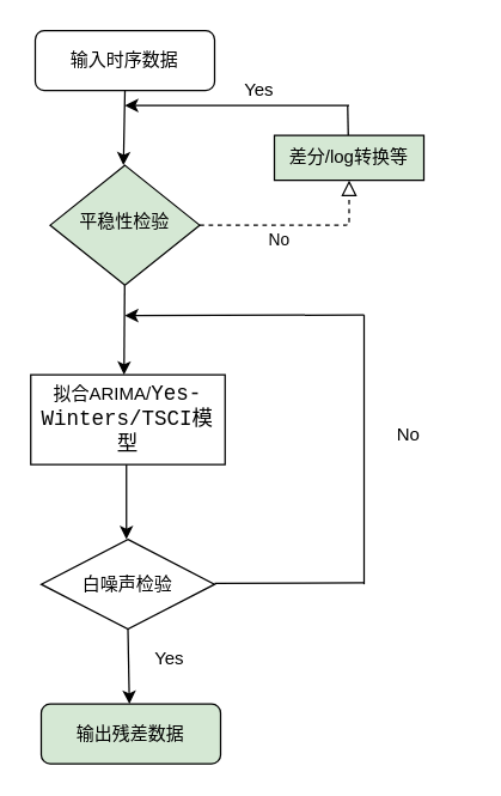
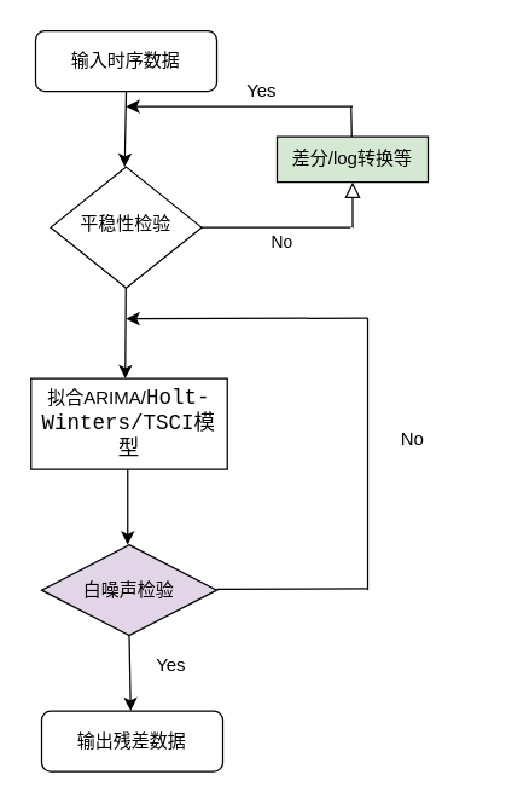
  <mxCell id="0" />
  <mxCell id="1" parent="0" />
  <mxCell id="2" value="输入时序数据" style="rounded=1;whiteSpace=wrap;html=1;fontSize=12;glass=0;strokeWidth=1;shadow=0;" parent="1" vertex="1"><mxGeometry x="23" y="20" width="120" height="40" as="geometry" /></mxCell>
- <mxCell id="3" value="No" style="edgeStyle=orthogonalEdgeStyle;rounded=0;html=1;jettySize=auto;orthogonalLoop=1;fontSize=11;endArrow=block;endFill=0;endSize=8;strokeWidth=1;shadow=0;labelBackgroundColor=none;entryX=0.5;entryY=1;entryDx=0;entryDy=0;dashed=1;" parent="1" source="4" target="17" edge="1"><mxGeometry x="-0.166" y="-10" relative="1" as="geometry"><mxPoint x="-1" as="offset" /><mxPoint x="233" y="130" as="targetPoint" /></mxGeometry></mxCell>
- <mxCell id="4" value="平稳性检验" style="rhombus;whiteSpace=wrap;html=1;shadow=0;fontFamily=Helvetica;fontSize=12;align=center;strokeWidth=1;spacing=6;spacingTop=-4;fillColor=#d5e8d4;" parent="1" vertex="1"><mxGeometry x="33" y="110" width="100" height="80" as="geometry" /></mxCell>
- <mxCell id="5" value="输出残差数据" style="rounded=1;whiteSpace=wrap;html=1;fontSize=12;glass=0;strokeWidth=1;shadow=0;fillColor=#d5e8d4;" parent="1" vertex="1"><mxGeometry x="27" y="470" width="120" height="40" as="geometry" /></mxCell>
+ <mxCell id="3" value="No" style="edgeStyle=orthogonalEdgeStyle;rounded=0;html=1;jettySize=auto;orthogonalLoop=1;fontSize=11;endArrow=block;endFill=0;endSize=8;strokeWidth=1;shadow=0;labelBackgroundColor=none;entryX=0.5;entryY=1;entryDx=0;entryDy=0;" parent="1" source="4" target="17" edge="1"><mxGeometry x="-0.166" y="-10" relative="1" as="geometry"><mxPoint x="-1" as="offset" /><mxPoint x="233" y="130" as="targetPoint" /></mxGeometry></mxCell>
+ <mxCell id="4" value="平稳性检验" style="rhombus;whiteSpace=wrap;html=1;shadow=0;fontFamily=Helvetica;fontSize=12;align=center;strokeWidth=1;spacing=6;spacingTop=-4;" parent="1" vertex="1"><mxGeometry x="33" y="110" width="100" height="80" as="geometry" /></mxCell>
+ <mxCell id="5" value="输出残差数据" style="rounded=1;whiteSpace=wrap;html=1;fontSize=12;glass=0;strokeWidth=1;shadow=0;" parent="1" vertex="1"><mxGeometry x="27" y="470" width="120" height="40" as="geometry" /></mxCell>
  <mxCell id="6" value="" style="endArrow=classic;html=1;rounded=0;labelBorderColor=#FFFFFF;" edge="1" parent="1"><mxGeometry width="50" height="50" relative="1" as="geometry"><mxPoint x="233" y="70" as="sourcePoint" /><mxPoint x="83" y="70" as="targetPoint" /></mxGeometry></mxCell>
  <mxCell id="7" value="Yes" style="text;html=1;strokeColor=none;fillColor=none;align=center;verticalAlign=middle;whiteSpace=wrap;rounded=0;fontColor=#000000;" vertex="1" parent="1"><mxGeometry x="153" y="50" width="40" height="20" as="geometry" /></mxCell>
- <mxCell id="8" value="拟合ARIMA/&lt;span style=&quot;background-color: rgb(255 , 255 , 255) ; font-family: &amp;#34;consolas&amp;#34; , &amp;#34;courier new&amp;#34; , monospace ; font-size: 14px&quot;&gt;Yes-Winters/TSCI模型&lt;/span&gt;" style="rounded=0;whiteSpace=wrap;html=1;fontColor=#000000;" vertex="1" parent="1"><mxGeometry x="20" y="250" width="130" height="60" as="geometry" /></mxCell>
+ <mxCell id="8" value="拟合ARIMA/&lt;span style=&quot;background-color: rgb(255 , 255 , 255) ; font-family: &amp;#34;consolas&amp;#34; , &amp;#34;courier new&amp;#34; , monospace ; font-size: 14px&quot;&gt;Holt-Winters/TSCI模型&lt;/span&gt;" style="rounded=0;whiteSpace=wrap;html=1;fontColor=#000000;" vertex="1" parent="1"><mxGeometry x="20" y="250" width="130" height="60" as="geometry" /></mxCell>
  <mxCell id="9" value="" style="endArrow=none;html=1;strokeColor=#FFFFFF;fontColor=#000000;" edge="1" parent="1"><mxGeometry width="50" height="50" relative="1" as="geometry"><mxPoint x="183" y="200" as="sourcePoint" /><mxPoint x="233" y="150" as="targetPoint" /></mxGeometry></mxCell>
  <mxCell id="10" value="" style="endArrow=none;html=1;strokeColor=#FFFFFF;fontColor=#000000;" edge="1" parent="1"><mxGeometry width="50" height="50" relative="1" as="geometry"><mxPoint x="263" y="220" as="sourcePoint" /><mxPoint x="313" y="170" as="targetPoint" /></mxGeometry></mxCell>
  <mxCell id="11" value="" style="endArrow=classic;html=1;strokeColor=#FFFFFF;fontColor=#000000;" edge="1" parent="1"><mxGeometry width="50" height="50" relative="1" as="geometry"><mxPoint x="183" y="200" as="sourcePoint" /><mxPoint x="233" y="150" as="targetPoint" /></mxGeometry></mxCell>
  <mxCell id="12" value="" style="endArrow=none;html=1;strokeColor=#000000;fontColor=#000000;" edge="1" parent="1"><mxGeometry width="50" height="50" relative="1" as="geometry"><mxPoint x="232.41" y="90" as="sourcePoint" /><mxPoint x="232" y="70" as="targetPoint" /></mxGeometry></mxCell>
  <mxCell id="13" value="" style="endArrow=classic;html=1;strokeColor=#000000;fontColor=#000000;exitX=0.5;exitY=1;exitDx=0;exitDy=0;" edge="1" parent="1" source="2"><mxGeometry width="50" height="50" relative="1" as="geometry"><mxPoint x="82.41" y="60" as="sourcePoint" /><mxPoint x="82" y="110" as="targetPoint" /></mxGeometry></mxCell>
  <mxCell id="14" value="" style="endArrow=classic;html=1;strokeColor=#000000;fontColor=#000000;" edge="1" parent="1"><mxGeometry width="50" height="50" relative="1" as="geometry"><mxPoint x="82.82" y="190" as="sourcePoint" /><mxPoint x="82.41" y="250" as="targetPoint" /></mxGeometry></mxCell>
  <mxCell id="15" value="" style="endArrow=classic;html=1;strokeColor=#000000;fontColor=#000000;" edge="1" parent="1"><mxGeometry width="50" height="50" relative="1" as="geometry"><mxPoint x="243" y="210" as="sourcePoint" /><mxPoint x="83" y="210.41" as="targetPoint" /></mxGeometry></mxCell>
- <mxCell id="16" value="白噪声检验" style="rhombus;whiteSpace=wrap;html=1;fontColor=#000000;" vertex="1" parent="1"><mxGeometry x="27" y="360" width="116" height="60" as="geometry" /></mxCell>
+ <mxCell id="16" value="白噪声检验" style="rhombus;whiteSpace=wrap;html=1;fontColor=#000000;fillColor=#e1d5e7;" vertex="1" parent="1"><mxGeometry x="27" y="360" width="116" height="60" as="geometry" /></mxCell>
  <mxCell id="17" value="&lt;span&gt;差分/log转换等&lt;/span&gt;" style="rounded=0;whiteSpace=wrap;html=1;fontColor=#000000;fillColor=#d5e8d4;" vertex="1" parent="1"><mxGeometry x="183" y="90" width="100" height="30" as="geometry" /></mxCell>
  <mxCell id="18" value="" style="endArrow=classic;html=1;strokeColor=#000000;fontColor=#000000;" edge="1" parent="1"><mxGeometry width="50" height="50" relative="1" as="geometry"><mxPoint x="84" y="310" as="sourcePoint" /><mxPoint x="84" y="360" as="targetPoint" /></mxGeometry></mxCell>
  <mxCell id="19" value="" style="endArrow=classic;html=1;strokeColor=#000000;fontColor=#000000;exitX=0.5;exitY=1;exitDx=0;exitDy=0;" edge="1" parent="1" source="16"><mxGeometry width="50" height="50" relative="1" as="geometry"><mxPoint x="86" y="430" as="sourcePoint" /><mxPoint x="86" y="470" as="targetPoint" /></mxGeometry></mxCell>
  <mxCell id="20" value="" style="endArrow=none;html=1;strokeColor=#000000;fontColor=#000000;" edge="1" parent="1"><mxGeometry width="50" height="50" relative="1" as="geometry"><mxPoint x="143" y="389.41" as="sourcePoint" /><mxPoint x="243" y="389" as="targetPoint" /></mxGeometry></mxCell>
  <mxCell id="21" value="" style="endArrow=none;html=1;strokeColor=#000000;fontColor=#000000;" edge="1" parent="1"><mxGeometry width="50" height="50" relative="1" as="geometry"><mxPoint x="243" y="390" as="sourcePoint" /><mxPoint x="243" y="210" as="targetPoint" /></mxGeometry></mxCell>
  <mxCell id="22" value="Yes" style="text;html=1;strokeColor=none;fillColor=none;align=center;verticalAlign=middle;whiteSpace=wrap;rounded=0;fontColor=#000000;" vertex="1" parent="1"><mxGeometry x="93" y="430" width="40" height="20" as="geometry" /></mxCell>
  <mxCell id="23" value="No" style="text;html=1;strokeColor=none;fillColor=none;align=center;verticalAlign=middle;whiteSpace=wrap;rounded=0;fontColor=#000000;" vertex="1" parent="1"><mxGeometry x="253" y="280" width="40" height="20" as="geometry" /></mxCell>
